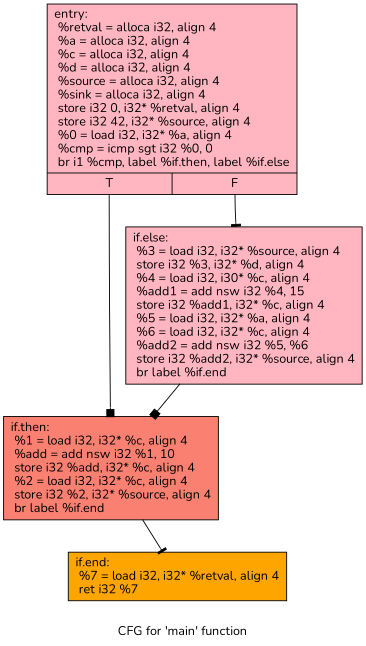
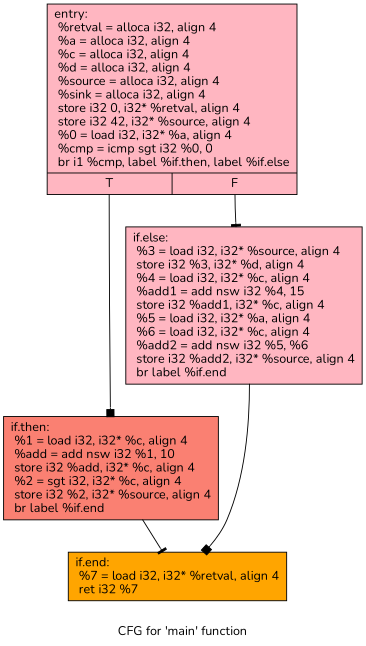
  digraph {
    fontname=Nunito
    label="CFG for 'main' function"
    node [fillcolor=lightpink fontname=Nunito shape=record style=filled]
    edge [arrowhead=box fontname=Nunito]
    n1 [label="{entry:\l  %retval = alloca i32, align 4\l  %a = alloca i32, align 4\l  %c = alloca i32, align 4\l  %d = alloca i32, align 4\l  %source = alloca i32, align 4\l  %sink = alloca i32, align 4\l  store i32 0, i32* %retval, align 4\l  store i32 42, i32* %source, align 4\l  %0 = load i32, i32* %a, align 4\l  %cmp = icmp sgt i32 %0, 0\l  br i1 %cmp, label %if.then, label %if.else\l|{<s0>T|<s1>F}}"]
-   n2 [fillcolor=salmon label="{if.then:                                          \l  %1 = load i32, i32* %c, align 4\l  %add = add nsw i32 %1, 10\l  store i32 %add, i32* %c, align 4\l  %2 = load i32, i32* %c, align 4\l  store i32 %2, i32* %source, align 4\l  br label %if.end\l}"]
-   n3 [label="{if.else:                                          \l  %3 = load i32, i32* %source, align 4\l  store i32 %3, i32* %d, align 4\l  %4 = load i32, i30* %c, align 4\l  %add1 = add nsw i32 %4, 15\l  store i32 %add1, i32* %c, align 4\l  %5 = load i32, i32* %a, align 4\l  %6 = load i32, i32* %c, align 4\l  %add2 = add nsw i32 %5, %6\l  store i32 %add2, i32* %source, align 4\l  br label %if.end\l}"]
+   n2 [fillcolor=salmon label="{if.then:                                          \l  %1 = load i32, i32* %c, align 4\l  %add = add nsw i32 %1, 10\l  store i32 %add, i32* %c, align 4\l  %2 = sgt i32, i32* %c, align 4\l  store i32 %2, i32* %source, align 4\l  br label %if.end\l}"]
+   n3 [label="{if.else:                                          \l  %3 = load i32, i32* %source, align 4\l  store i32 %3, i32* %d, align 4\l  %4 = load i32, i32* %c, align 4\l  %add1 = add nsw i32 %4, 15\l  store i32 %add1, i32* %c, align 4\l  %5 = load i32, i32* %a, align 4\l  %6 = load i32, i32* %c, align 4\l  %add2 = add nsw i32 %5, %6\l  store i32 %add2, i32* %source, align 4\l  br label %if.end\l}"]
    n4 [fillcolor=orange label="{if.end:                                           \l  %7 = load i32, i32* %retval, align 4\l  ret i32 %7\l}"]
    n1 -> n2 [tailport=s0]
    n1 -> n3 [arrowhead=tee tailport=s1]
    n2 -> n4 [arrowhead=tee]
-   n3 -> n2
+   n3 -> n4
  }
